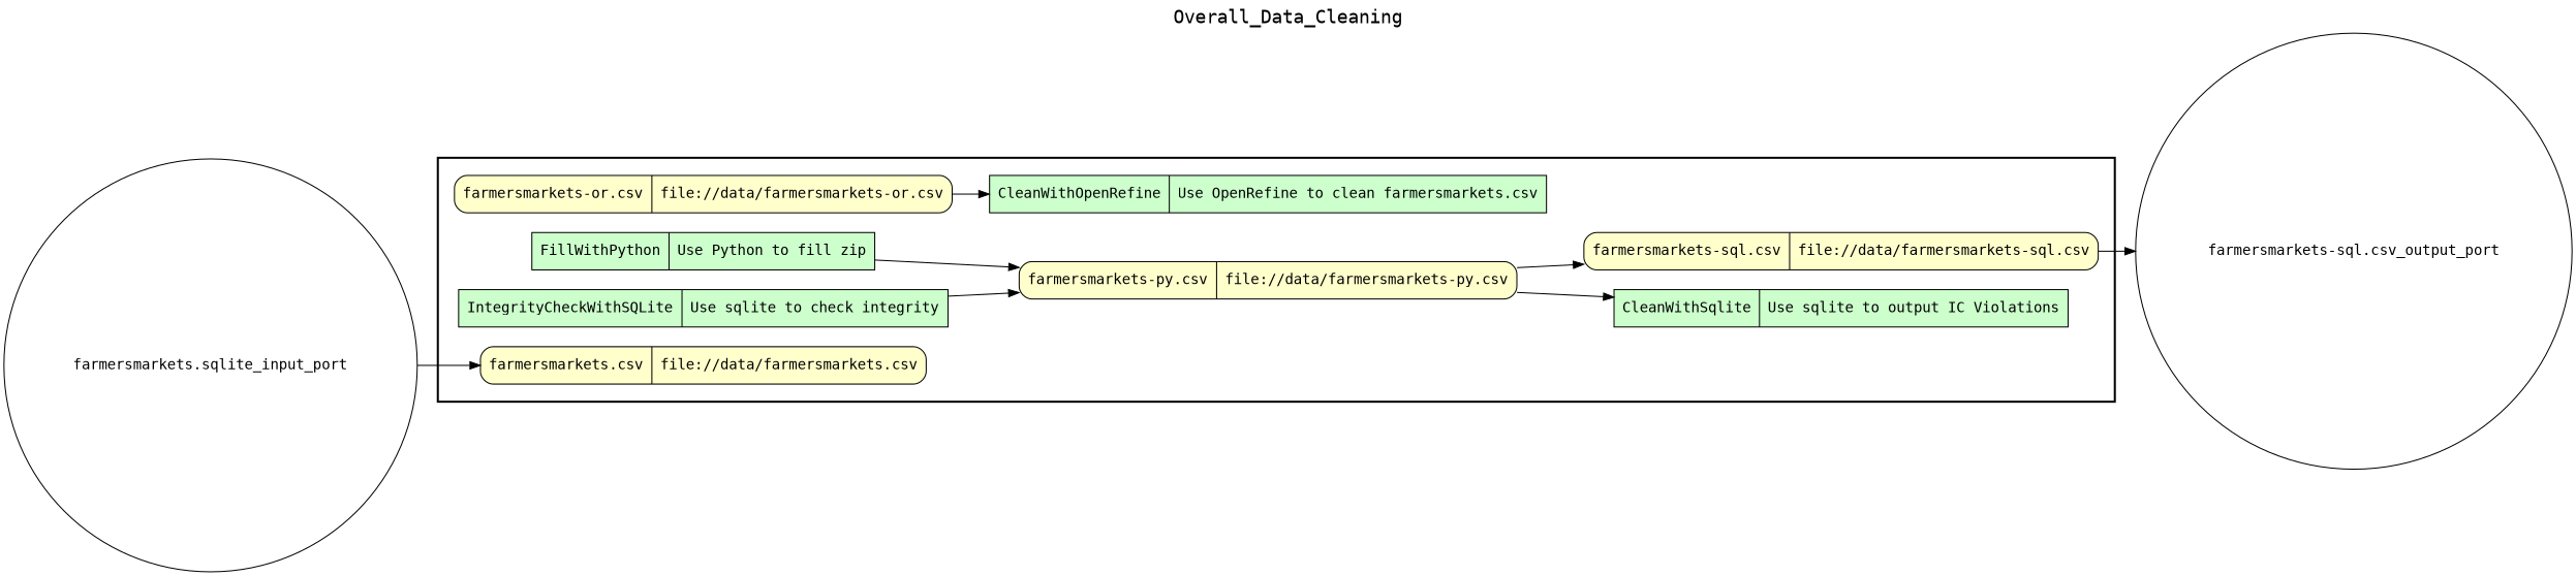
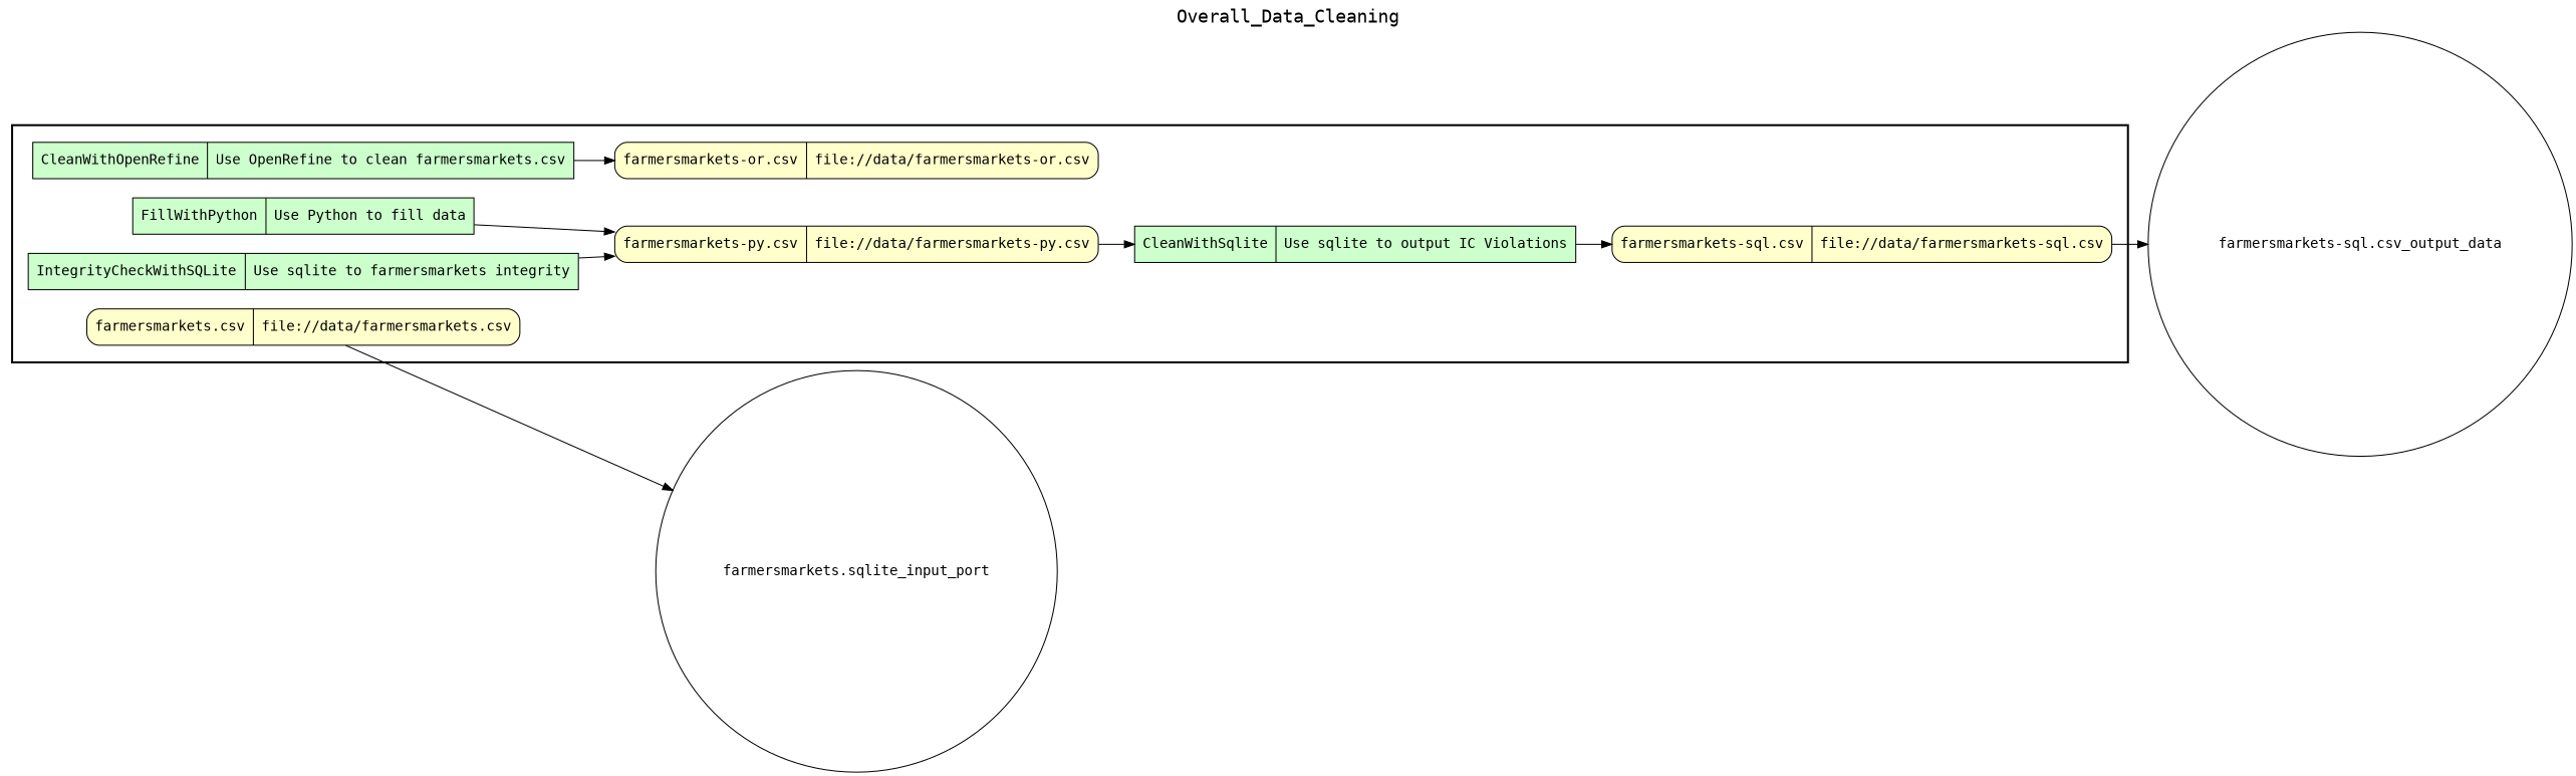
  digraph {
    fontname="DejaVu Sans Mono"
    fontsize=18
    label=Overall_Data_Cleaning
    labelloc=t
    rankdir=LR
    node [fillcolor="#CCFFCC" fontname="DejaVu Sans Mono" peripheries=1 rankdir=LR shape=record style="rounded,filled"]
    edge [fontname="DejaVu Sans Mono"]
    n1 [label="{<f0> CleanWithOpenRefine |<f1> Use OpenRefine to clean farmersmarkets.csv}" style=filled]
    n2 [fillcolor="#FFFFCC" label="{<f0> farmersmarkets-or.csv |<f1> file\://data/farmersmarkets-or.csv}"]
-   n3 [label="{<f0> FillWithPython |<f1> Use Python to fill zip}" style=filled]
+   n3 [label="{<f0> FillWithPython |<f1> Use Python to fill data}" style=filled]
    n4 [fillcolor="#FFFFCC" label="{<f0> farmersmarkets-py.csv |<f1> file\://data/farmersmarkets-py.csv}"]
    n5 [label="{<f0> CleanWithSqlite |<f1> Use sqlite to output IC Violations}" style=filled]
    n6 [fillcolor="#FFFFCC" label="{<f0> farmersmarkets-sql.csv |<f1> file\://data/farmersmarkets-sql.csv}"]
-   n7 [label="{<f0> IntegrityCheckWithSQLite |<f1> Use sqlite to check integrity}" peripheries=2 style=filled]
+   n7 [label="{<f0> IntegrityCheckWithSQLite |<f1> Use sqlite to farmersmarkets integrity}" peripheries=2 style=filled]
    n8 [fillcolor="#FFFFCC" label="{<f0> farmersmarkets.csv |<f1> file\://data/farmersmarkets.csv}"]
-   "farmersmarkets-sql.csv_output_port" [fillcolor="#FFFFFF" shape=circle width=0.2 rankdir=""]
+   "farmersmarkets-sql.csv_output_port" [fillcolor="#FFFFFF" shape=circle width=0.2 label="farmersmarkets-sql.csv_output_data" rankdir=""]
    n10 [fillcolor="#FFFFFF" label="farmersmarkets.sqlite_input_port" shape=circle width=0.2 rankdir=""]
    subgraph cluster_1 {
      color=black
      label=""
      penwidth=2
      subgraph cluster_2 {
        color=black
        label=""
        penwidth=0
        n1
        n2
        n3
        n4
        n5
        n6
        n7
        n8
      }
    }
-   n2 -> n1
+   n1 -> n2
    n3 -> n4
    n4 -> n5
-   n4 -> n6
+   n5 -> n6
    n6 -> "farmersmarkets-sql.csv_output_port"
    n7 -> n4
-   n10 -> n8
+   n8 -> n10
  }
